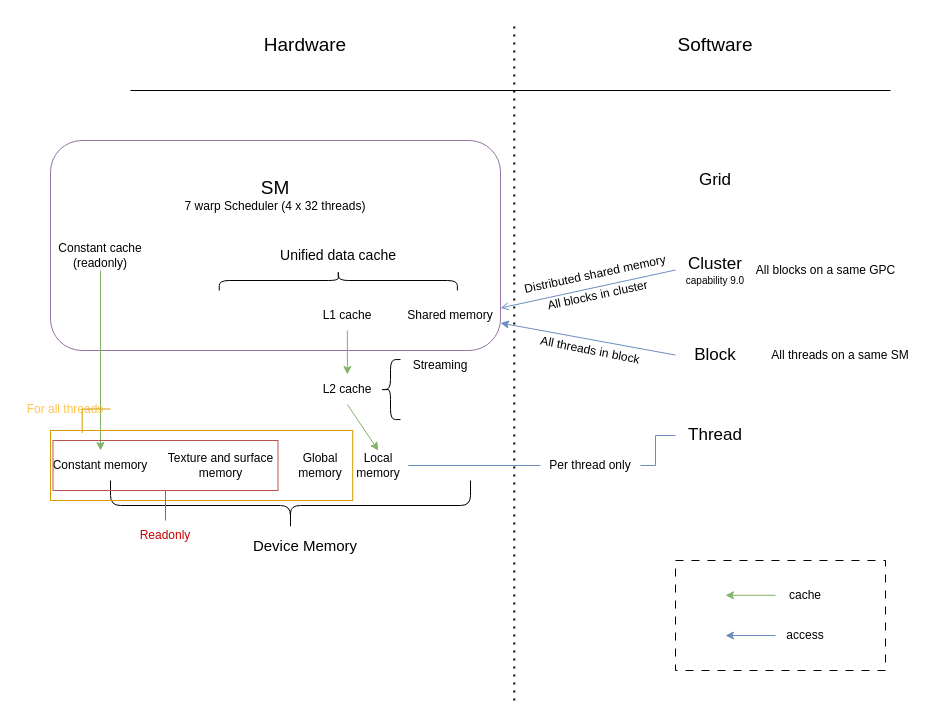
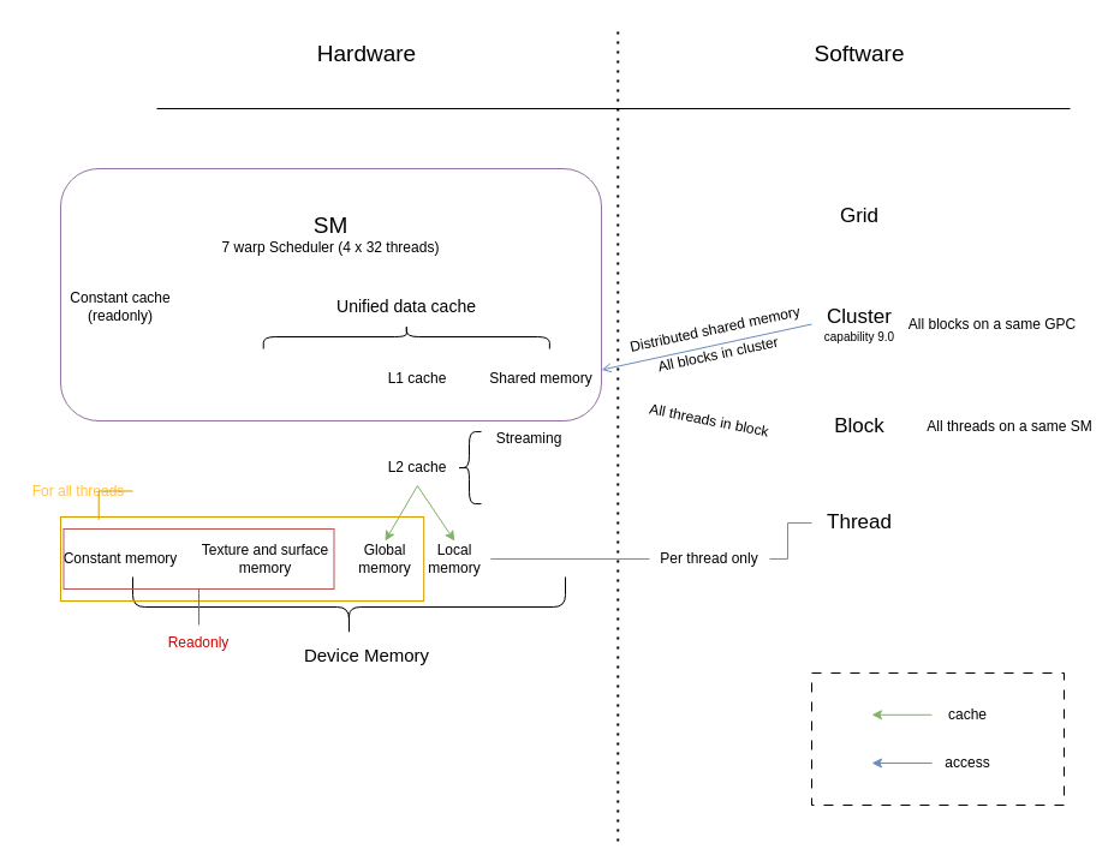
  <mxCell id="0" />
  <mxCell id="1" parent="0" />
  <mxCell id="2" value="&lt;font style=&quot;font-size: 19px;&quot;&gt;Hardware&lt;/font&gt;" style="text;html=1;align=center;verticalAlign=middle;whiteSpace=wrap;rounded=0;" vertex="1" parent="1"><mxGeometry x="240" y="20" width="130" height="50" as="geometry" /></mxCell>
  <mxCell id="3" value="&lt;font style=&quot;font-size: 19px;&quot;&gt;Software&lt;/font&gt;" style="text;html=1;align=center;verticalAlign=middle;whiteSpace=wrap;rounded=0;" vertex="1" parent="1"><mxGeometry x="650" y="20" width="130" height="50" as="geometry" /></mxCell>
  <mxCell id="4" value="" style="endArrow=none;dashed=1;html=1;dashPattern=1 3;strokeWidth=2;rounded=0;" edge="1" parent="1"><mxGeometry width="50" height="50" relative="1" as="geometry"><mxPoint x="513.75" y="700" as="sourcePoint" /><mxPoint x="513.75" y="20" as="targetPoint" /></mxGeometry></mxCell>
  <mxCell id="5" value="" style="endArrow=none;html=1;rounded=0;" edge="1" parent="1"><mxGeometry width="50" height="50" relative="1" as="geometry"><mxPoint x="130" y="90" as="sourcePoint" /><mxPoint x="890" y="90" as="targetPoint" /></mxGeometry></mxCell>
  <mxCell id="6" value="&lt;font style=&quot;font-size: 19px;&quot;&gt;SM&lt;/font&gt;&lt;div&gt;7 warp Scheduler (4 x 32 threads)&lt;/div&gt;&lt;div&gt;&lt;br&gt;&lt;/div&gt;&lt;div&gt;&lt;br&gt;&lt;/div&gt;&lt;div&gt;&lt;br&gt;&lt;/div&gt;&lt;div&gt;&lt;br&gt;&lt;/div&gt;&lt;div&gt;&lt;br&gt;&lt;/div&gt;&lt;div&gt;&lt;br&gt;&lt;/div&gt;&lt;div&gt;&lt;br&gt;&lt;/div&gt;" style="rounded=1;whiteSpace=wrap;html=1;fillColor=none;strokeColor=#9673a6;" vertex="1" parent="1"><mxGeometry x="50" y="140" width="450" height="210" as="geometry" /></mxCell>
  <mxCell id="7" value="" style="shape=curlyBracket;whiteSpace=wrap;html=1;rounded=1;labelPosition=left;verticalLabelPosition=middle;align=right;verticalAlign=middle;rotation=90;" vertex="1" parent="1"><mxGeometry x="327.82" y="160.94" width="20" height="238.13" as="geometry" /></mxCell>
  <mxCell id="8" value="&lt;font style=&quot;font-size: 14px;&quot;&gt;Unified data cache&lt;/font&gt;" style="text;html=1;align=center;verticalAlign=middle;whiteSpace=wrap;rounded=0;" vertex="1" parent="1"><mxGeometry x="277.5" y="240" width="120" height="30" as="geometry" /></mxCell>
  <mxCell id="9" value="L1 cache" style="text;html=1;align=center;verticalAlign=middle;whiteSpace=wrap;rounded=0;" vertex="1" parent="1"><mxGeometry x="316.88" y="300" width="60" height="30" as="geometry" /></mxCell>
  <mxCell id="10" value="Shared memory" style="text;html=1;align=center;verticalAlign=middle;whiteSpace=wrap;rounded=0;" vertex="1" parent="1"><mxGeometry x="400" y="300" width="100" height="30" as="geometry" /></mxCell>
  <mxCell id="11" value="" style="shape=curlyBracket;whiteSpace=wrap;html=1;rounded=1;labelPosition=left;verticalLabelPosition=middle;align=right;verticalAlign=middle;rotation=0;" vertex="1" parent="1"><mxGeometry x="380" y="359.07" width="20" height="60" as="geometry" /></mxCell>
  <mxCell id="12" value="L2 cache" style="text;html=1;align=center;verticalAlign=middle;whiteSpace=wrap;rounded=0;" vertex="1" parent="1"><mxGeometry x="316.88" y="374.07" width="60" height="30" as="geometry" /></mxCell>
  <mxCell id="13" value="Streaming" style="text;html=1;align=center;verticalAlign=middle;whiteSpace=wrap;rounded=0;" vertex="1" parent="1"><mxGeometry x="410" y="350" width="60" height="30" as="geometry" /></mxCell>
  <mxCell id="14" value="" style="shape=curlyBracket;whiteSpace=wrap;html=1;rounded=1;labelPosition=left;verticalLabelPosition=middle;align=right;verticalAlign=middle;rotation=-90;" vertex="1" parent="1"><mxGeometry x="265" y="325" width="50" height="360" as="geometry" /></mxCell>
  <mxCell id="15" value="&lt;font style=&quot;font-size: 15px;&quot;&gt;Device Memory&lt;/font&gt;" style="text;html=1;align=center;verticalAlign=middle;whiteSpace=wrap;rounded=0;" vertex="1" parent="1"><mxGeometry x="245" y="530" width="120" height="30" as="geometry" /></mxCell>
  <mxCell id="16" value="Constant cache&lt;div&gt;(readonly)&lt;/div&gt;" style="text;html=1;align=center;verticalAlign=middle;whiteSpace=wrap;rounded=0;" vertex="1" parent="1"><mxGeometry x="50" y="240" width="100" height="30" as="geometry" /></mxCell>
  <mxCell id="17" value="Constant memory" style="text;html=1;align=center;verticalAlign=middle;whiteSpace=wrap;rounded=0;" vertex="1" parent="1"><mxGeometry x="45" y="450" width="110" height="30" as="geometry" /></mxCell>
  <mxCell id="18" value="Texture and surface&lt;div&gt;memory&lt;/div&gt;" style="text;html=1;align=center;verticalAlign=middle;whiteSpace=wrap;rounded=0;" vertex="1" parent="1"><mxGeometry x="162.5" y="450" width="115" height="30" as="geometry" /></mxCell>
  <mxCell id="19" value="Global&lt;div&gt;memory&lt;/div&gt;" style="text;html=1;align=center;verticalAlign=middle;whiteSpace=wrap;rounded=0;" vertex="1" parent="1"><mxGeometry x="290" y="450" width="60" height="30" as="geometry" /></mxCell>
  <mxCell id="20" value="Local&lt;div&gt;memory&lt;/div&gt;" style="text;html=1;align=center;verticalAlign=middle;whiteSpace=wrap;rounded=0;" vertex="1" parent="1"><mxGeometry x="347.82" y="450" width="60" height="30" as="geometry" /></mxCell>
  <mxCell id="21" style="edgeStyle=orthogonalEdgeStyle;rounded=0;orthogonalLoop=1;jettySize=auto;html=1;exitX=0;exitY=0.5;exitDx=0;exitDy=0;entryX=1;entryY=0.5;entryDx=0;entryDy=0;fillColor=#dae8fc;strokeColor=#6c8ebf;endArrow=none;" edge="1" parent="1" source="40" target="20"><mxGeometry relative="1" as="geometry" /></mxCell>
  <mxCell id="22" value="&lt;font style=&quot;font-size: 17px;&quot;&gt;Thread&lt;/font&gt;" style="text;html=1;align=center;verticalAlign=middle;whiteSpace=wrap;rounded=0;" vertex="1" parent="1"><mxGeometry x="675" y="415.5" width="80" height="39" as="geometry" /></mxCell>
- <mxCell id="23" style="rounded=0;orthogonalLoop=1;jettySize=auto;html=1;exitX=0;exitY=0.5;exitDx=0;exitDy=0;entryX=1;entryY=0.75;entryDx=0;entryDy=0;fillColor=#dae8fc;strokeColor=#6c8ebf;" edge="1" parent="1" source="24" target="10"><mxGeometry relative="1" as="geometry" /></mxCell>
  <mxCell id="24" value="&lt;font style=&quot;font-size: 17px;&quot;&gt;Block&lt;/font&gt;" style="text;html=1;align=center;verticalAlign=middle;whiteSpace=wrap;rounded=0;" vertex="1" parent="1"><mxGeometry x="675" y="335.07" width="80" height="39" as="geometry" /></mxCell>
  <mxCell id="25" value="&lt;font style=&quot;font-size: 17px;&quot;&gt;Grid&lt;/font&gt;" style="text;html=1;align=center;verticalAlign=middle;whiteSpace=wrap;rounded=0;" vertex="1" parent="1"><mxGeometry x="675" y="160.94" width="80" height="39" as="geometry" /></mxCell>
  <mxCell id="26" style="rounded=0;orthogonalLoop=1;jettySize=auto;html=1;exitX=0;exitY=0.5;exitDx=0;exitDy=0;entryX=1;entryY=0.25;entryDx=0;entryDy=0;fillColor=#dae8fc;strokeColor=#6c8ebf;endArrow=open;" edge="1" parent="1" source="27" target="10"><mxGeometry relative="1" as="geometry" /></mxCell>
  <mxCell id="27" value="&lt;font style=&quot;font-size: 17px;&quot;&gt;Cluster&lt;/font&gt;&lt;div style=&quot;font-size: 10px;&quot;&gt;&lt;font style=&quot;font-size: 10px;&quot;&gt;capability 9.0&lt;/font&gt;&lt;/div&gt;" style="text;html=1;align=center;verticalAlign=middle;whiteSpace=wrap;rounded=0;" vertex="1" parent="1"><mxGeometry x="675" y="250" width="80" height="39" as="geometry" /></mxCell>
  <mxCell id="28" value="" style="endArrow=classic;html=1;rounded=0;fillColor=#d5e8d4;strokeColor=#82b366;" edge="1" parent="1"><mxGeometry width="50" height="50" relative="1" as="geometry"><mxPoint x="775" y="594.79" as="sourcePoint" /><mxPoint x="725" y="594.79" as="targetPoint" /></mxGeometry></mxCell>
- <mxCell id="29" value="" style="endArrow=classic;html=1;rounded=0;entryX=0.5;entryY=0;entryDx=0;entryDy=0;fillColor=#d5e8d4;strokeColor=#82b366;" edge="1" parent="1" source="16" target="17"><mxGeometry width="50" height="50" relative="1" as="geometry"><mxPoint x="89" y="300" as="sourcePoint" /><mxPoint x="89" y="420" as="targetPoint" /></mxGeometry></mxCell>
- <mxCell id="30" value="" style="endArrow=classic;html=1;rounded=0;entryX=0.5;entryY=0;entryDx=0;entryDy=0;exitX=0.5;exitY=1;exitDx=0;exitDy=0;fillColor=#d5e8d4;strokeColor=#82b366;" edge="1" parent="1" source="9" target="12"><mxGeometry width="50" height="50" relative="1" as="geometry"><mxPoint x="277.5" y="320" as="sourcePoint" /><mxPoint x="277.5" y="440" as="targetPoint" /></mxGeometry></mxCell>
+ <mxCell id="31" value="" style="endArrow=classic;html=1;rounded=0;entryX=0.5;entryY=0;entryDx=0;entryDy=0;exitX=0.5;exitY=1;exitDx=0;exitDy=0;fillColor=#d5e8d4;strokeColor=#82b366;" edge="1" parent="1" source="12" target="19"><mxGeometry width="50" height="50" relative="1" as="geometry"><mxPoint x="277.5" y="348.5" as="sourcePoint" /><mxPoint x="277.5" y="468.5" as="targetPoint" /></mxGeometry></mxCell>
  <mxCell id="32" value="" style="endArrow=classic;html=1;rounded=0;entryX=0.5;entryY=0;entryDx=0;entryDy=0;exitX=0.5;exitY=1;exitDx=0;exitDy=0;fillColor=#d5e8d4;strokeColor=#82b366;" edge="1" parent="1" source="12" target="20"><mxGeometry width="50" height="50" relative="1" as="geometry"><mxPoint x="370.12" y="404" as="sourcePoint" /><mxPoint x="343.12" y="450" as="targetPoint" /></mxGeometry></mxCell>
  <mxCell id="33" value="" style="rounded=0;whiteSpace=wrap;html=1;fillColor=none;strokeColor=#d79b00;" vertex="1" parent="1"><mxGeometry x="50" y="430" width="302.18" height="70" as="geometry" /></mxCell>
  <mxCell id="34" value="" style="rounded=0;whiteSpace=wrap;html=1;fillColor=none;strokeColor=#b85450;" vertex="1" parent="1"><mxGeometry x="52.5" y="440" width="225" height="50" as="geometry" /></mxCell>
  <mxCell id="35" style="edgeStyle=orthogonalEdgeStyle;rounded=0;orthogonalLoop=1;jettySize=auto;html=1;exitX=0.5;exitY=0;exitDx=0;exitDy=0;endArrow=none;endFill=0;fillColor=#f8cecc;strokeColor=#b85450;" edge="1" parent="1" source="36" target="34"><mxGeometry relative="1" as="geometry" /></mxCell>
  <mxCell id="36" value="&lt;font color=&quot;#cc0000&quot;&gt;Readonly&lt;/font&gt;" style="text;html=1;align=center;verticalAlign=middle;whiteSpace=wrap;rounded=0;" vertex="1" parent="1"><mxGeometry x="135" y="520" width="60" height="30" as="geometry" /></mxCell>
  <mxCell id="37" value="&lt;font color=&quot;#ffc450&quot;&gt;For all threads&lt;/font&gt;" style="text;html=1;align=center;verticalAlign=middle;whiteSpace=wrap;rounded=0;fillColor=none;strokeColor=none;" vertex="1" parent="1"><mxGeometry x="20" y="393.5" width="90" height="30" as="geometry" /></mxCell>
  <mxCell id="38" style="edgeStyle=orthogonalEdgeStyle;rounded=0;orthogonalLoop=1;jettySize=auto;html=1;exitX=1;exitY=0.5;exitDx=0;exitDy=0;entryX=0.105;entryY=0.034;entryDx=0;entryDy=0;entryPerimeter=0;endArrow=none;endFill=0;fillColor=#ffe6cc;strokeColor=#d79b00;" edge="1" parent="1" source="37" target="33"><mxGeometry relative="1" as="geometry" /></mxCell>
  <mxCell id="39" value="" style="edgeStyle=orthogonalEdgeStyle;rounded=0;orthogonalLoop=1;jettySize=auto;html=1;exitX=0;exitY=0.5;exitDx=0;exitDy=0;entryX=1;entryY=0.5;entryDx=0;entryDy=0;fillColor=#dae8fc;strokeColor=#6c8ebf;endArrow=none;endFill=0;" edge="1" parent="1" source="22" target="40"><mxGeometry relative="1" as="geometry"><mxPoint x="675" y="465" as="sourcePoint" /><mxPoint x="408" y="465" as="targetPoint" /></mxGeometry></mxCell>
  <mxCell id="40" value="Per thread only" style="text;html=1;align=center;verticalAlign=middle;whiteSpace=wrap;rounded=0;fillColor=none;strokeColor=none;" vertex="1" parent="1"><mxGeometry x="540" y="450" width="100" height="30" as="geometry" /></mxCell>
  <mxCell id="41" value="Distributed shared memory" style="text;html=1;align=center;verticalAlign=middle;whiteSpace=wrap;rounded=0;rotation=348;" vertex="1" parent="1"><mxGeometry x="515" y="259" width="160" height="30" as="geometry" /></mxCell>
  <mxCell id="42" value="All threads in block" style="text;html=1;align=center;verticalAlign=middle;whiteSpace=wrap;rounded=0;rotation=11;" vertex="1" parent="1"><mxGeometry x="535" y="335.07" width="110" height="30" as="geometry" /></mxCell>
  <mxCell id="43" value="All blocks in cluster" style="text;html=1;align=center;verticalAlign=middle;whiteSpace=wrap;rounded=0;rotation=348;" vertex="1" parent="1"><mxGeometry x="540" y="280" width="115" height="30" as="geometry" /></mxCell>
  <mxCell id="44" value="All threads on a same SM" style="text;html=1;align=center;verticalAlign=middle;whiteSpace=wrap;rounded=0;" vertex="1" parent="1"><mxGeometry x="770" y="339.57" width="140" height="30" as="geometry" /></mxCell>
  <mxCell id="45" value="All blocks on a same GPC" style="text;html=1;align=center;verticalAlign=middle;whiteSpace=wrap;rounded=0;" vertex="1" parent="1"><mxGeometry x="747.5" y="254.5" width="155" height="30" as="geometry" /></mxCell>
  <mxCell id="46" value="" style="rounded=0;whiteSpace=wrap;html=1;fillColor=none;dashed=1;dashPattern=8 8;" vertex="1" parent="1"><mxGeometry x="675" y="560" width="210" height="110" as="geometry" /></mxCell>
  <mxCell id="47" value="cache" style="text;html=1;align=center;verticalAlign=middle;whiteSpace=wrap;rounded=0;" vertex="1" parent="1"><mxGeometry x="775" y="585" width="60" height="20" as="geometry" /></mxCell>
  <mxCell id="48" value="" style="endArrow=classic;html=1;rounded=0;fillColor=#dae8fc;strokeColor=#6c8ebf;" edge="1" parent="1"><mxGeometry width="50" height="50" relative="1" as="geometry"><mxPoint x="775" y="635" as="sourcePoint" /><mxPoint x="725" y="635" as="targetPoint" /></mxGeometry></mxCell>
  <mxCell id="49" value="access" style="text;html=1;align=center;verticalAlign=middle;whiteSpace=wrap;rounded=0;" vertex="1" parent="1"><mxGeometry x="775" y="625" width="60" height="20" as="geometry" /></mxCell>
